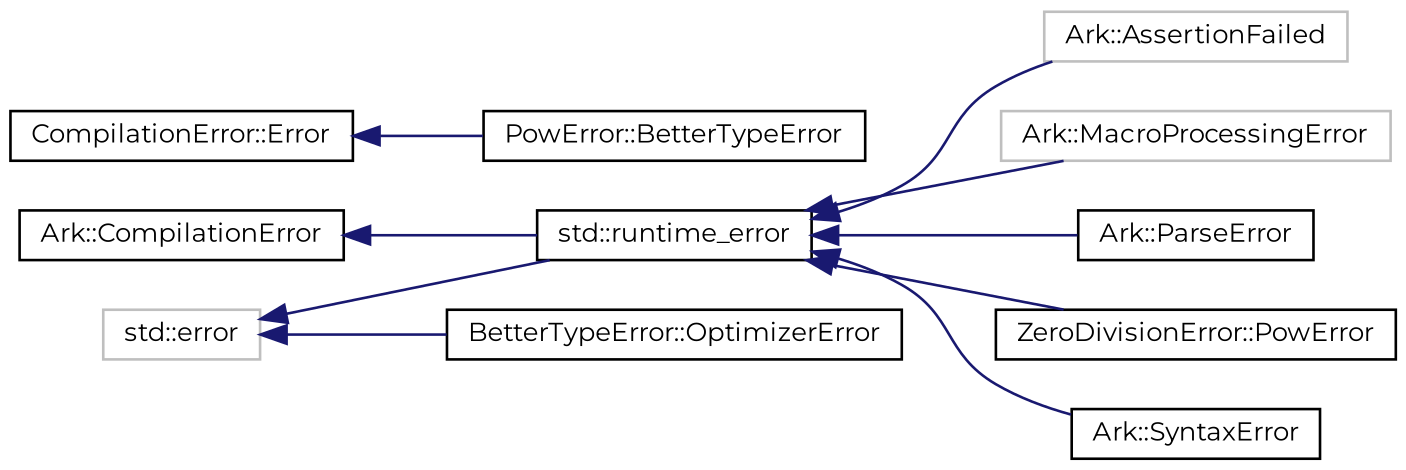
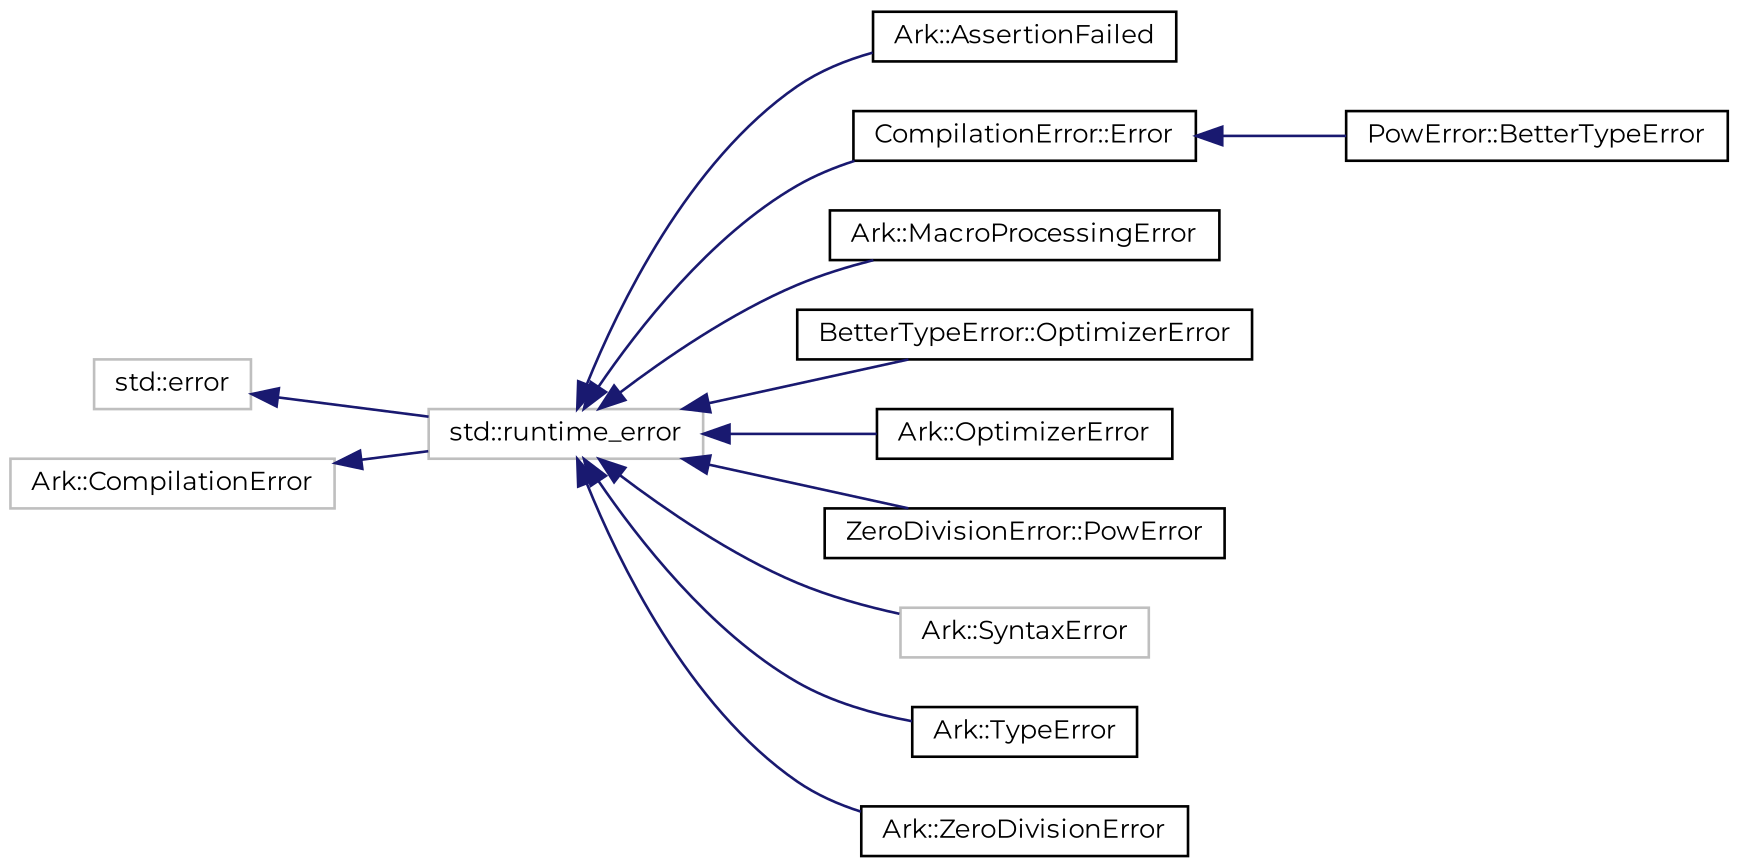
  digraph {
    fontname=Montserrat
    rankdir=LR
    node [color=black fillcolor=white fontname=Montserrat fontsize=10 shape=record style=filled]
    edge [color=midnightblue dir=back fontname=Montserrat fontsize=10 labelfontname=Helvetica labelfontsize=10 style=solid]
    n1 [color=grey75 height=0.2 label="std::error" width=0.4]
-   n2 [height=0.2 label="std::runtime_error" width=0.4]
-   n3 [color=grey75 height=0.2 label="Ark::AssertionFailed" width=0.4]
+   n2 [color=grey75 height=0.2 label="std::runtime_error" width=0.4]
+   n3 [height=0.2 label="Ark::AssertionFailed" width=0.4]
    n4 [height=0.2 label="CompilationError::Error" width=0.4]
-   n5 [color=grey75 height=0.2 label="Ark::MacroProcessingError" width=0.4]
+   n5 [height=0.2 label="Ark::MacroProcessingError" width=0.4]
    n6 [height=0.2 label="BetterTypeError::OptimizerError" width=0.4]
-   n7 [height=0.2 label="Ark::ParseError" width=0.4]
+   n7 [height=0.2 label="Ark::OptimizerError" width=0.4]
    n8 [height=0.2 label="ZeroDivisionError::PowError" width=0.4]
-   n9 [height=0.2 label="Ark::SyntaxError" width=0.4]
-   n12 [height=0.2 label="Ark::CompilationError" width=0.4]
+   n9 [color=grey75 height=0.2 label="Ark::SyntaxError" width=0.4]
+   n10 [height=0.2 label="Ark::TypeError" width=0.4]
+   n11 [height=0.2 label="Ark::ZeroDivisionError" width=0.4]
+   n12 [color=grey75 height=0.2 label="Ark::CompilationError" width=0.4]
    n13 [height=0.2 label="PowError::BetterTypeError" width=0.4]
    n1 -> n2
    n2 -> n3
+   n2 -> n4
    n2 -> n5
-   n1 -> n6
+   n2 -> n6
    n2 -> n7
    n2 -> n8
    n2 -> n9
+   n2 -> n10
+   n2 -> n11
    n4 -> n13
    n12 -> n2
  }
